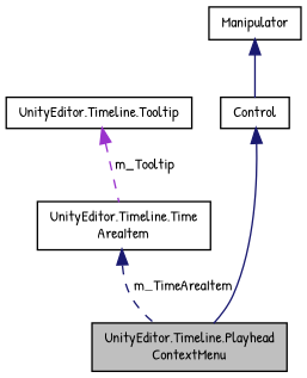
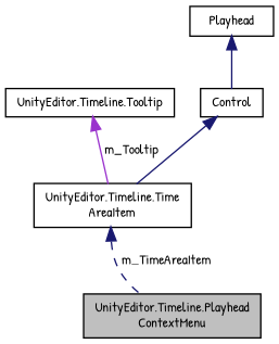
  digraph {
    fontname="Patrick Hand"
    node [color=black fillcolor=white fontname="Patrick Hand" fontsize=10 shape=record style=filled]
    edge [color=midnightblue dir=back fontname="Patrick Hand" fontsize=10 labelfontname=Helvetica labelfontsize=10 style=solid]
    n1 [fillcolor=grey75 fontcolor=black height=0.2 label="UnityEditor.Timeline.Playhead\lContextMenu" width=0.4]
-   n2 [height=0.2 label=Manipulator width=0.4]
+   n2 [height=0.2 label=Playhead width=0.4]
    n3 [height=0.2 label=Control width=0.4]
    n4 [height=0.2 label="UnityEditor.Timeline.Time\lAreaItem" width=0.4]
    n5 [height=0.2 label="UnityEditor.Timeline.Tooltip" width=0.4]
    n2 -> n3
-   n3 -> n1
+   n3 -> n4
    n4 -> n1 [label=" m_TimeAreaItem" style=dashed]
-   n5 -> n4 [color=darkorchid3 label=" m_Tooltip" style=dashed]
+   n5 -> n4 [color=darkorchid3 label=" m_Tooltip"]
  }
